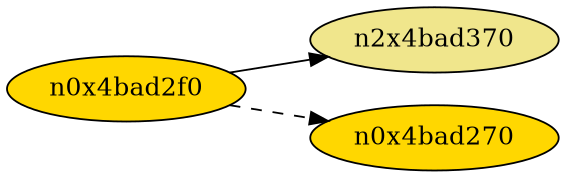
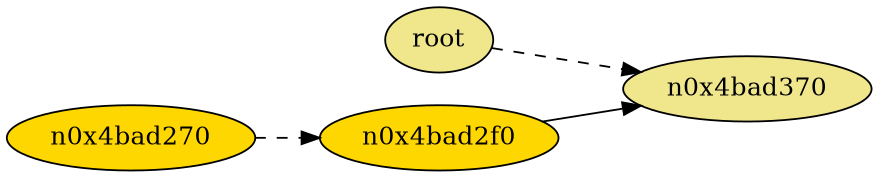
  digraph {
    rankdir=LR
    node [fillcolor=khaki shape=ellipse style=filled]
    edge [style=dashed]
-   n0x4bad370 [label=n2x4bad370]
+   n1 [label=root]
+   n0x4bad370
    n0x4bad2f0 [fillcolor=gold]
    n0x4bad270 [fillcolor=gold]
+   n1 -> n0x4bad370
    n0x4bad2f0 -> n0x4bad370 [style=solid]
-   n0x4bad2f0 -> n0x4bad270
+   n0x4bad270 -> n0x4bad2f0
  }
